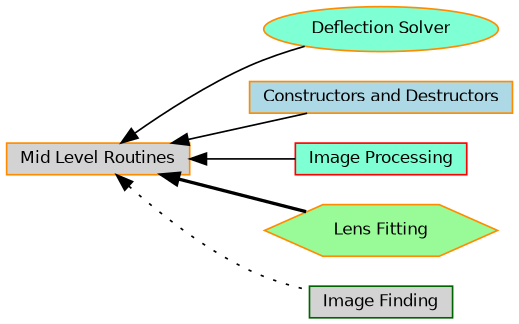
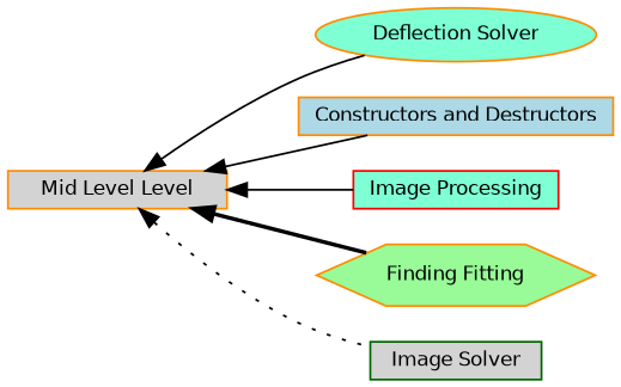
  digraph {
    fontname="DejaVu Sans"
    rankdir=LR
    node [color=darkorange fillcolor=aquamarine fontname="DejaVu Sans" fontsize=10 shape=box style=filled]
    edge [dir=back fontname="DejaVu Sans" fontsize=10 labelfontname=Helvetica labelfontsize=10 shape=plaintext style=solid]
    n1 [height=0.2 label="Deflection Solver" shape=ellipse width=0.4]
    n2 [fillcolor=lightblue height=0.2 label="Constructors and Destructors" width=0.4]
    n3 [color=red height=0.2 label="Image Processing" width=0.4]
-   n4 [fillcolor=lightgrey fontcolor=black height=0.2 label="Mid Level Routines" width=0.4]
-   n5 [fillcolor=palegreen height=0.2 label="Lens Fitting" shape=hexagon width=0.4]
-   n6 [color=darkgreen fillcolor=lightgrey height=0.2 label="Image Finding" width=0.4]
+   n4 [fillcolor=lightgrey fontcolor=black height=0.2 label="Mid Level Level" width=0.4]
+   n5 [fillcolor=palegreen height=0.2 label="Finding Fitting" shape=hexagon width=0.4]
+   n6 [color=darkgreen fillcolor=lightgrey height=0.2 label="Image Solver" width=0.4]
    n4 -> n1
    n4 -> n2
    n4 -> n3
    n4 -> n5 [style=bold]
    n4 -> n6 [style=dotted]
  }
